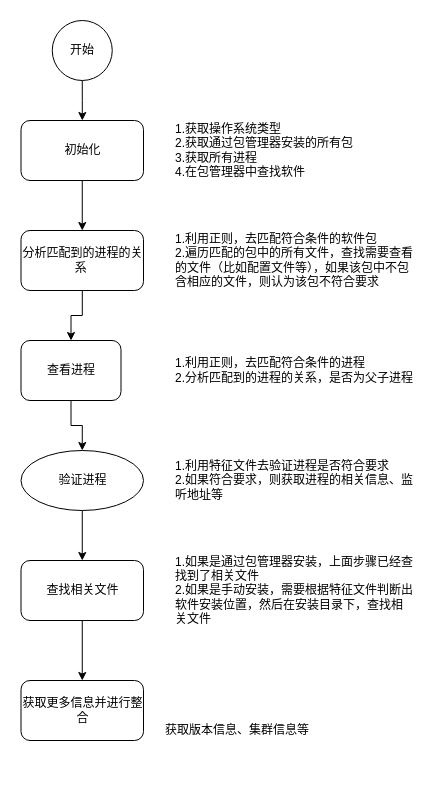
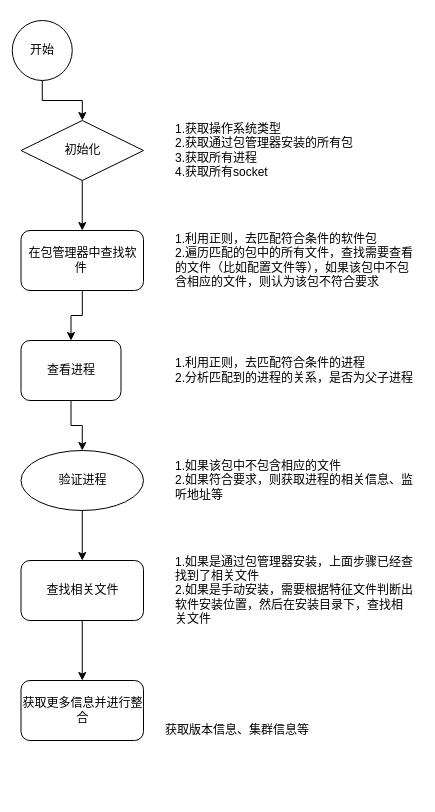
  <mxCell id="0" />
  <mxCell id="1" parent="0" />
  <mxCell id="2" value="" style="edgeStyle=orthogonalEdgeStyle;rounded=0;orthogonalLoop=1;jettySize=auto;html=1;" edge="1" parent="1" source="3" target="7"><mxGeometry relative="1" as="geometry" /></mxCell>
- <mxCell id="3" value="初始化" style="rounded=1;whiteSpace=wrap;html=1;" vertex="1" parent="1"><mxGeometry x="20.5" y="120" width="122.5" height="60" as="geometry" /></mxCell>
+ <mxCell id="3" value="初始化" style="rhombus;whiteSpace=wrap;html=1;" vertex="1" parent="1"><mxGeometry x="20.5" y="120" width="122.5" height="60" as="geometry" /></mxCell>
  <mxCell id="4" value="" style="edgeStyle=orthogonalEdgeStyle;rounded=0;orthogonalLoop=1;jettySize=auto;html=1;" edge="1" parent="1" source="5" target="3"><mxGeometry relative="1" as="geometry" /></mxCell>
- <mxCell id="5" value="开始" style="ellipse;whiteSpace=wrap;html=1;aspect=fixed;" vertex="1" parent="1"><mxGeometry x="51.75" y="20" width="60" height="60" as="geometry" /></mxCell>
+ <mxCell id="5" value="开始" style="ellipse;whiteSpace=wrap;html=1;aspect=fixed;" vertex="1" parent="1"><mxGeometry x="11.75" y="20" width="60" height="60" as="geometry" /></mxCell>
  <mxCell id="6" value="" style="edgeStyle=orthogonalEdgeStyle;rounded=0;orthogonalLoop=1;jettySize=auto;html=1;" edge="1" parent="1" source="7" target="11"><mxGeometry relative="1" as="geometry" /></mxCell>
- <mxCell id="7" value="分析匹配到的进程的关系&amp;nbsp;" style="rounded=1;whiteSpace=wrap;html=1;" vertex="1" parent="1"><mxGeometry x="20.5" y="230" width="122.5" height="60" as="geometry" /></mxCell>
- <mxCell id="8" value="1.获取操作系统类型&lt;br&gt;2.获取通过包管理器安装的所有包&lt;br&gt;3.获取所有进程&lt;br&gt;4.在包管理器中查找软件" style="text;html=1;strokeColor=none;fillColor=none;align=left;verticalAlign=middle;whiteSpace=wrap;rounded=0;" vertex="1" parent="1"><mxGeometry x="173" y="90" width="200" height="120" as="geometry" /></mxCell>
+ <mxCell id="7" value="在包管理器中查找软件&amp;nbsp;" style="rounded=1;whiteSpace=wrap;html=1;" vertex="1" parent="1"><mxGeometry x="20.5" y="230" width="122.5" height="60" as="geometry" /></mxCell>
+ <mxCell id="8" value="1.获取操作系统类型&lt;br&gt;2.获取通过包管理器安装的所有包&lt;br&gt;3.获取所有进程&lt;br&gt;4.获取所有socket" style="text;html=1;strokeColor=none;fillColor=none;align=left;verticalAlign=middle;whiteSpace=wrap;rounded=0;" vertex="1" parent="1"><mxGeometry x="173" y="90" width="200" height="120" as="geometry" /></mxCell>
  <mxCell id="9" value="1.利用正则，去匹配符合条件的软件包&lt;br&gt;2.遍历匹配的包中的所有文件，查找需要查看的文件（比如配置文件等），如果该包中不包含相应的文件，则认为该包不符合要求" style="text;html=1;strokeColor=none;fillColor=none;align=left;verticalAlign=middle;whiteSpace=wrap;rounded=0;" vertex="1" parent="1"><mxGeometry x="173" y="200" width="240" height="120" as="geometry" /></mxCell>
  <mxCell id="10" value="" style="edgeStyle=orthogonalEdgeStyle;rounded=0;orthogonalLoop=1;jettySize=auto;html=1;" edge="1" parent="1" source="11" target="14"><mxGeometry relative="1" as="geometry" /></mxCell>
  <mxCell id="11" value="查看进程" style="rounded=1;whiteSpace=wrap;html=1;" vertex="1" parent="1"><mxGeometry x="20.5" y="340" width="100" height="60" as="geometry" /></mxCell>
  <mxCell id="12" value="1.利用正则，去匹配符合条件的进程&lt;br&gt;2.分析匹配到的进程的关系，是否为父子进程" style="text;html=1;strokeColor=none;fillColor=none;align=left;verticalAlign=middle;whiteSpace=wrap;rounded=0;" vertex="1" parent="1"><mxGeometry x="173" y="310" width="240" height="120" as="geometry" /></mxCell>
  <mxCell id="13" value="" style="edgeStyle=orthogonalEdgeStyle;rounded=0;orthogonalLoop=1;jettySize=auto;html=1;" edge="1" parent="1" source="14" target="17"><mxGeometry relative="1" as="geometry" /></mxCell>
  <mxCell id="14" value="验证进程" style="ellipse;whiteSpace=wrap;html=1;" vertex="1" parent="1"><mxGeometry x="20.5" y="450" width="122.5" height="60" as="geometry" /></mxCell>
- <mxCell id="15" value="1.利用特征文件去验证进程是否符合要求&lt;br&gt;2.如果符合要求，则获取进程的相关信息、监听地址等" style="text;html=1;strokeColor=none;fillColor=none;align=left;verticalAlign=middle;whiteSpace=wrap;rounded=0;" vertex="1" parent="1"><mxGeometry x="173" y="420" width="240" height="120" as="geometry" /></mxCell>
+ <mxCell id="15" value="1.如果该包中不包含相应的文件&lt;br&gt;2.如果符合要求，则获取进程的相关信息、监听地址等" style="text;html=1;strokeColor=none;fillColor=none;align=left;verticalAlign=middle;whiteSpace=wrap;rounded=0;" vertex="1" parent="1"><mxGeometry x="173" y="420" width="240" height="120" as="geometry" /></mxCell>
  <mxCell id="16" value="" style="edgeStyle=orthogonalEdgeStyle;rounded=0;orthogonalLoop=1;jettySize=auto;html=1;" edge="1" parent="1" source="17" target="19"><mxGeometry relative="1" as="geometry" /></mxCell>
  <mxCell id="17" value="查找相关文件" style="rounded=1;whiteSpace=wrap;html=1;" vertex="1" parent="1"><mxGeometry x="20.5" y="560" width="122.5" height="60" as="geometry" /></mxCell>
  <mxCell id="18" value="1.如果是通过包管理器安装，上面步骤已经查找到了相关文件&lt;br&gt;2.如果是手动安装，需要根据特征文件判断出软件安装位置，然后在安装目录下，查找相关文件" style="text;html=1;strokeColor=none;fillColor=none;align=left;verticalAlign=middle;whiteSpace=wrap;rounded=0;" vertex="1" parent="1"><mxGeometry x="173" y="530" width="240" height="120" as="geometry" /></mxCell>
  <mxCell id="19" value="获取更多信息并进行整合" style="rounded=1;whiteSpace=wrap;html=1;" vertex="1" parent="1"><mxGeometry x="20.5" y="680" width="122.5" height="60" as="geometry" /></mxCell>
  <mxCell id="20" value="获取版本信息、集群信息等" style="text;html=1;strokeColor=none;fillColor=none;align=left;verticalAlign=middle;whiteSpace=wrap;rounded=0;" vertex="1" parent="1"><mxGeometry x="163" y="670" width="240" height="120" as="geometry" /></mxCell>
